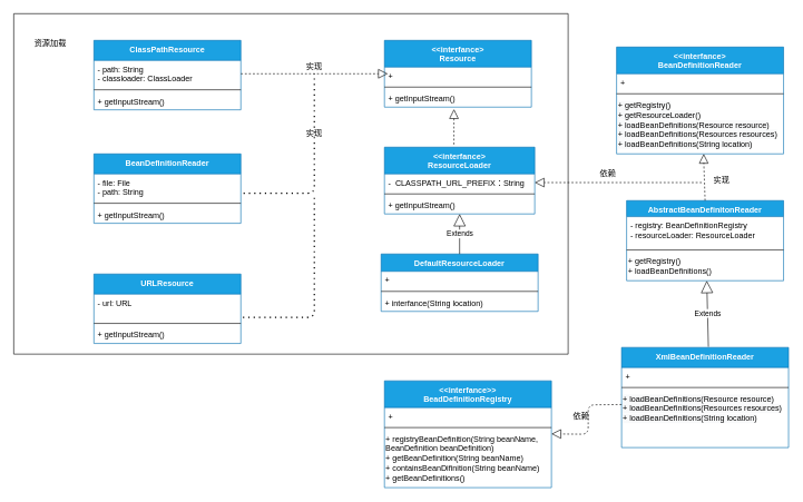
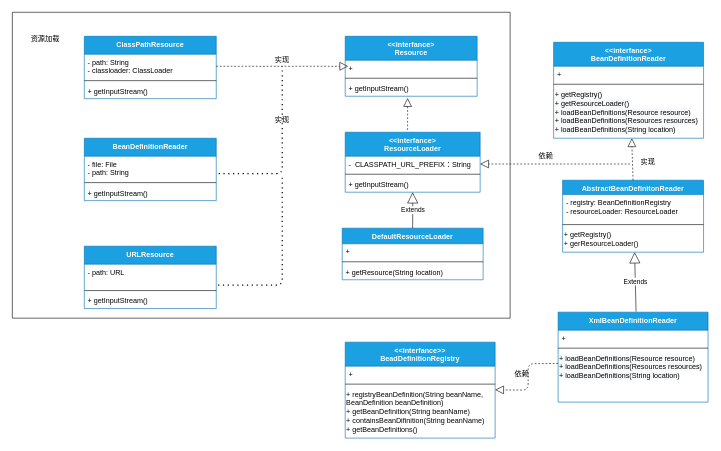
  <mxCell id="0" />
  <mxCell id="1" parent="0" />
  <mxCell id="2" value="&lt;&lt;interfance&gt;&#10;Resource" style="swimlane;fontStyle=1;align=center;verticalAlign=top;childLayout=stackLayout;horizontal=1;startSize=40;horizontalStack=0;resizeParent=1;resizeParentMax=0;resizeLast=0;collapsible=1;marginBottom=0;fillColor=#1ba1e2;strokeColor=#006EAF;fontColor=#ffffff;" vertex="1" parent="1"><mxGeometry x="575" y="60" width="220" height="100" as="geometry"><mxRectangle x="360" y="120" width="100" height="36" as="alternateBounds" /></mxGeometry></mxCell>
  <mxCell id="3" value="+ " style="text;strokeColor=none;fillColor=none;align=left;verticalAlign=top;spacingLeft=4;spacingRight=4;overflow=hidden;rotatable=0;points=[[0,0.5],[1,0.5]];portConstraint=eastwest;" vertex="1" parent="2"><mxGeometry y="40" width="220" height="26" as="geometry" /></mxCell>
  <mxCell id="4" value="" style="line;strokeWidth=1;fillColor=none;align=left;verticalAlign=middle;spacingTop=-1;spacingLeft=3;spacingRight=3;rotatable=0;labelPosition=right;points=[];portConstraint=eastwest;" vertex="1" parent="2"><mxGeometry y="66" width="220" height="8" as="geometry" /></mxCell>
  <mxCell id="5" value="+ getInputStream()" style="text;strokeColor=none;fillColor=none;align=left;verticalAlign=top;spacingLeft=4;spacingRight=4;overflow=hidden;rotatable=0;points=[[0,0.5],[1,0.5]];portConstraint=eastwest;" vertex="1" parent="2"><mxGeometry y="74" width="220" height="26" as="geometry" /></mxCell>
  <mxCell id="6" value="&lt;&lt;interfance&gt;&#10;ResourceLoader" style="swimlane;fontStyle=1;align=center;verticalAlign=top;childLayout=stackLayout;horizontal=1;startSize=40;horizontalStack=0;resizeParent=1;resizeParentMax=0;resizeLast=0;collapsible=1;marginBottom=0;fillColor=#1ba1e2;strokeColor=#006EAF;fontColor=#ffffff;" vertex="1" parent="1"><mxGeometry x="575" y="220" width="225" height="100" as="geometry"><mxRectangle x="360" y="120" width="100" height="36" as="alternateBounds" /></mxGeometry></mxCell>
  <mxCell id="7" value="-  CLASSPATH_URL_PREFIX：String" style="text;strokeColor=none;fillColor=none;align=left;verticalAlign=top;spacingLeft=4;spacingRight=4;overflow=hidden;rotatable=0;points=[[0,0.5],[1,0.5]];portConstraint=eastwest;" vertex="1" parent="6"><mxGeometry y="40" width="225" height="26" as="geometry" /></mxCell>
  <mxCell id="8" value="" style="line;strokeWidth=1;fillColor=none;align=left;verticalAlign=middle;spacingTop=-1;spacingLeft=3;spacingRight=3;rotatable=0;labelPosition=right;points=[];portConstraint=eastwest;" vertex="1" parent="6"><mxGeometry y="66" width="225" height="8" as="geometry" /></mxCell>
  <mxCell id="9" value="+ getInputStream()" style="text;strokeColor=none;fillColor=none;align=left;verticalAlign=top;spacingLeft=4;spacingRight=4;overflow=hidden;rotatable=0;points=[[0,0.5],[1,0.5]];portConstraint=eastwest;" vertex="1" parent="6"><mxGeometry y="74" width="225" height="26" as="geometry" /></mxCell>
  <mxCell id="10" value="DefaultResourceLoader" style="swimlane;fontStyle=1;align=center;verticalAlign=top;childLayout=stackLayout;horizontal=1;startSize=26;horizontalStack=0;resizeParent=1;resizeParentMax=0;resizeLast=0;collapsible=1;marginBottom=0;fillColor=#1ba1e2;strokeColor=#006EAF;fontColor=#ffffff;" vertex="1" parent="1"><mxGeometry x="570" y="380" width="235" height="86" as="geometry"><mxRectangle x="90" y="200" width="100" height="36" as="alternateBounds" /></mxGeometry></mxCell>
  <mxCell id="11" value="+ " style="text;strokeColor=none;fillColor=none;align=left;verticalAlign=top;spacingLeft=4;spacingRight=4;overflow=hidden;rotatable=0;points=[[0,0.5],[1,0.5]];portConstraint=eastwest;" vertex="1" parent="10"><mxGeometry y="26" width="235" height="26" as="geometry" /></mxCell>
  <mxCell id="12" value="" style="line;strokeWidth=1;fillColor=none;align=left;verticalAlign=middle;spacingTop=-1;spacingLeft=3;spacingRight=3;rotatable=0;labelPosition=right;points=[];portConstraint=eastwest;" vertex="1" parent="10"><mxGeometry y="52" width="235" height="8" as="geometry" /></mxCell>
- <mxCell id="13" value="+ interfance(String location)" style="text;strokeColor=none;fillColor=none;align=left;verticalAlign=top;spacingLeft=4;spacingRight=4;overflow=hidden;rotatable=0;points=[[0,0.5],[1,0.5]];portConstraint=eastwest;" vertex="1" parent="10"><mxGeometry y="60" width="235" height="26" as="geometry" /></mxCell>
+ <mxCell id="13" value="+ getResource(String location)" style="text;strokeColor=none;fillColor=none;align=left;verticalAlign=top;spacingLeft=4;spacingRight=4;overflow=hidden;rotatable=0;points=[[0,0.5],[1,0.5]];portConstraint=eastwest;" vertex="1" parent="10"><mxGeometry y="60" width="235" height="26" as="geometry" /></mxCell>
  <mxCell id="14" value="Extends" style="endArrow=block;endSize=16;endFill=0;html=1;exitX=0.5;exitY=0;exitDx=0;exitDy=0;" edge="1" parent="1" source="10"><mxGeometry width="160" relative="1" as="geometry"><mxPoint x="672.5" y="370" as="sourcePoint" /><mxPoint x="687.5" y="320" as="targetPoint" /><mxPoint as="offset" /></mxGeometry></mxCell>
  <mxCell id="15" value="" style="endArrow=block;dashed=1;endFill=0;endSize=12;html=1;entryX=0.473;entryY=1.115;entryDx=0;entryDy=0;entryPerimeter=0;" edge="1" parent="1" target="5"><mxGeometry width="160" relative="1" as="geometry"><mxPoint x="679" y="216" as="sourcePoint" /><mxPoint x="680" y="170" as="targetPoint" /></mxGeometry></mxCell>
  <mxCell id="16" value="ClassPathResource" style="swimlane;fontStyle=1;align=center;verticalAlign=top;childLayout=stackLayout;horizontal=1;startSize=30;horizontalStack=0;resizeParent=1;resizeParentMax=0;resizeLast=0;collapsible=1;marginBottom=0;fillColor=#1ba1e2;strokeColor=#006EAF;fontColor=#ffffff;" vertex="1" parent="1"><mxGeometry x="140" y="60" width="220" height="104" as="geometry"><mxRectangle x="360" y="120" width="100" height="36" as="alternateBounds" /></mxGeometry></mxCell>
  <mxCell id="17" value="- path: String&#10;- classloader: ClassLoader" style="text;strokeColor=none;fillColor=none;align=left;verticalAlign=top;spacingLeft=4;spacingRight=4;overflow=hidden;rotatable=0;points=[[0,0.5],[1,0.5]];portConstraint=eastwest;" vertex="1" parent="16"><mxGeometry y="30" width="220" height="40" as="geometry" /></mxCell>
  <mxCell id="18" value="" style="line;strokeWidth=1;fillColor=none;align=left;verticalAlign=middle;spacingTop=-1;spacingLeft=3;spacingRight=3;rotatable=0;labelPosition=right;points=[];portConstraint=eastwest;" vertex="1" parent="16"><mxGeometry y="70" width="220" height="8" as="geometry" /></mxCell>
  <mxCell id="19" value="+ getInputStream()" style="text;strokeColor=none;fillColor=none;align=left;verticalAlign=top;spacingLeft=4;spacingRight=4;overflow=hidden;rotatable=0;points=[[0,0.5],[1,0.5]];portConstraint=eastwest;" vertex="1" parent="16"><mxGeometry y="78" width="220" height="26" as="geometry" /></mxCell>
  <mxCell id="20" value="BeanDefinitionReader" style="swimlane;fontStyle=1;align=center;verticalAlign=top;childLayout=stackLayout;horizontal=1;startSize=30;horizontalStack=0;resizeParent=1;resizeParentMax=0;resizeLast=0;collapsible=1;marginBottom=0;fillColor=#1ba1e2;strokeColor=#006EAF;fontColor=#ffffff;" vertex="1" parent="1"><mxGeometry x="140" y="230" width="220" height="104" as="geometry"><mxRectangle x="360" y="120" width="100" height="36" as="alternateBounds" /></mxGeometry></mxCell>
  <mxCell id="21" value="- file: File&#10;- path: String" style="text;strokeColor=none;fillColor=none;align=left;verticalAlign=top;spacingLeft=4;spacingRight=4;overflow=hidden;rotatable=0;points=[[0,0.5],[1,0.5]];portConstraint=eastwest;" vertex="1" parent="20"><mxGeometry y="30" width="220" height="40" as="geometry" /></mxCell>
  <mxCell id="22" value="" style="line;strokeWidth=1;fillColor=none;align=left;verticalAlign=middle;spacingTop=-1;spacingLeft=3;spacingRight=3;rotatable=0;labelPosition=right;points=[];portConstraint=eastwest;" vertex="1" parent="20"><mxGeometry y="70" width="220" height="8" as="geometry" /></mxCell>
  <mxCell id="23" value="+ getInputStream()" style="text;strokeColor=none;fillColor=none;align=left;verticalAlign=top;spacingLeft=4;spacingRight=4;overflow=hidden;rotatable=0;points=[[0,0.5],[1,0.5]];portConstraint=eastwest;" vertex="1" parent="20"><mxGeometry y="78" width="220" height="26" as="geometry" /></mxCell>
  <mxCell id="24" value="URLResource" style="swimlane;fontStyle=1;align=center;verticalAlign=top;childLayout=stackLayout;horizontal=1;startSize=30;horizontalStack=0;resizeParent=1;resizeParentMax=0;resizeLast=0;collapsible=1;marginBottom=0;fillColor=#1ba1e2;strokeColor=#006EAF;fontColor=#ffffff;" vertex="1" parent="1"><mxGeometry x="140" y="410" width="220" height="104" as="geometry"><mxRectangle x="360" y="120" width="100" height="36" as="alternateBounds" /></mxGeometry></mxCell>
- <mxCell id="25" value="- url: URL" style="text;strokeColor=none;fillColor=none;align=left;verticalAlign=top;spacingLeft=4;spacingRight=4;overflow=hidden;rotatable=0;points=[[0,0.5],[1,0.5]];portConstraint=eastwest;" vertex="1" parent="24"><mxGeometry y="30" width="220" height="40" as="geometry" /></mxCell>
+ <mxCell id="25" value="- path: URL" style="text;strokeColor=none;fillColor=none;align=left;verticalAlign=top;spacingLeft=4;spacingRight=4;overflow=hidden;rotatable=0;points=[[0,0.5],[1,0.5]];portConstraint=eastwest;" vertex="1" parent="24"><mxGeometry y="30" width="220" height="40" as="geometry" /></mxCell>
  <mxCell id="26" value="" style="line;strokeWidth=1;fillColor=none;align=left;verticalAlign=middle;spacingTop=-1;spacingLeft=3;spacingRight=3;rotatable=0;labelPosition=right;points=[];portConstraint=eastwest;" vertex="1" parent="24"><mxGeometry y="70" width="220" height="8" as="geometry" /></mxCell>
  <mxCell id="27" value="+ getInputStream()" style="text;strokeColor=none;fillColor=none;align=left;verticalAlign=top;spacingLeft=4;spacingRight=4;overflow=hidden;rotatable=0;points=[[0,0.5],[1,0.5]];portConstraint=eastwest;" vertex="1" parent="24"><mxGeometry y="78" width="220" height="26" as="geometry" /></mxCell>
  <mxCell id="28" value="" style="endArrow=block;dashed=1;endFill=0;endSize=12;html=1;entryX=0.023;entryY=0.385;entryDx=0;entryDy=0;entryPerimeter=0;" edge="1" parent="1" target="3"><mxGeometry width="160" relative="1" as="geometry"><mxPoint x="360" y="110" as="sourcePoint" /><mxPoint x="520" y="110" as="targetPoint" /></mxGeometry></mxCell>
  <mxCell id="29" value="" style="endArrow=none;dashed=1;html=1;dashPattern=1 3;strokeWidth=2;exitX=1.018;exitY=0.725;exitDx=0;exitDy=0;exitPerimeter=0;" edge="1" parent="1" source="21"><mxGeometry width="50" height="50" relative="1" as="geometry"><mxPoint x="380" y="300" as="sourcePoint" /><mxPoint x="470" y="110" as="targetPoint" /><Array as="points"><mxPoint x="470" y="289" /></Array></mxGeometry></mxCell>
  <mxCell id="30" value="" style="endArrow=none;dashed=1;html=1;dashPattern=1 3;strokeWidth=2;exitX=1.014;exitY=0.875;exitDx=0;exitDy=0;exitPerimeter=0;" edge="1" parent="1" source="25"><mxGeometry width="50" height="50" relative="1" as="geometry"><mxPoint x="380" y="490" as="sourcePoint" /><mxPoint x="470" y="290" as="targetPoint" /><Array as="points"><mxPoint x="470" y="475" /></Array></mxGeometry></mxCell>
  <mxCell id="31" value="实现" style="text;html=1;strokeColor=none;fillColor=none;align=center;verticalAlign=middle;whiteSpace=wrap;rounded=0;" vertex="1" parent="1"><mxGeometry x="450" y="190" width="40" height="20" as="geometry" /></mxCell>
  <mxCell id="32" value="实现" style="text;html=1;strokeColor=none;fillColor=none;align=center;verticalAlign=middle;whiteSpace=wrap;rounded=0;" vertex="1" parent="1"><mxGeometry x="450" y="90" width="40" height="20" as="geometry" /></mxCell>
  <mxCell id="33" value="" style="swimlane;startSize=0;fillColor=none;gradientColor=none;align=left;verticalAlign=top;" vertex="1" parent="1"><mxGeometry x="20" y="20" width="830" height="510" as="geometry"><mxRectangle x="-260" y="120" width="50" height="40" as="alternateBounds" /></mxGeometry></mxCell>
  <mxCell id="34" value="资源加载" style="text;html=1;strokeColor=none;fillColor=none;align=center;verticalAlign=middle;whiteSpace=wrap;rounded=0;" vertex="1" parent="33"><mxGeometry x="5" y="30" width="100" height="30" as="geometry" /></mxCell>
  <mxCell id="35" value="&lt;&lt;interfance&gt;&#10;BeanDefinitionReader" style="swimlane;fontStyle=1;align=center;verticalAlign=top;childLayout=stackLayout;horizontal=1;startSize=40;horizontalStack=0;resizeParent=1;resizeParentMax=0;resizeLast=0;collapsible=1;marginBottom=0;fillColor=#1ba1e2;strokeColor=#006EAF;fontColor=#ffffff;" vertex="1" parent="1"><mxGeometry x="922.5" y="70" width="250" height="160" as="geometry"><mxRectangle x="360" y="120" width="100" height="36" as="alternateBounds" /></mxGeometry></mxCell>
  <mxCell id="36" value="+ " style="text;strokeColor=none;fillColor=none;align=left;verticalAlign=top;spacingLeft=4;spacingRight=4;overflow=hidden;rotatable=0;points=[[0,0.5],[1,0.5]];portConstraint=eastwest;" vertex="1" parent="35"><mxGeometry y="40" width="250" height="26" as="geometry" /></mxCell>
  <mxCell id="37" value="" style="line;strokeWidth=1;fillColor=none;align=left;verticalAlign=middle;spacingTop=-1;spacingLeft=3;spacingRight=3;rotatable=0;labelPosition=right;points=[];portConstraint=eastwest;" vertex="1" parent="35"><mxGeometry y="66" width="250" height="8" as="geometry" /></mxCell>
  <mxCell id="38" value="&lt;span style=&quot;color: rgb(0, 0, 0); font-family: helvetica; font-size: 12px; font-style: normal; font-weight: 400; letter-spacing: normal; text-align: left; text-indent: 0px; text-transform: none; word-spacing: 0px; background-color: rgb(248, 249, 250); display: inline; float: none;&quot;&gt;+ getRegistry()&lt;/span&gt;&lt;br style=&quot;padding: 0px; margin: 0px; color: rgb(0, 0, 0); font-family: helvetica; font-size: 12px; font-style: normal; font-weight: 400; letter-spacing: normal; text-align: left; text-indent: 0px; text-transform: none; word-spacing: 0px; background-color: rgb(248, 249, 250);&quot;&gt;&lt;span style=&quot;color: rgb(0, 0, 0); font-family: helvetica; font-size: 12px; font-style: normal; font-weight: 400; letter-spacing: normal; text-align: left; text-indent: 0px; text-transform: none; word-spacing: 0px; background-color: rgb(248, 249, 250); display: inline; float: none;&quot;&gt;+ getResourceLoader()&lt;/span&gt;&lt;br style=&quot;padding: 0px; margin: 0px; color: rgb(0, 0, 0); font-family: helvetica; font-size: 12px; font-style: normal; font-weight: 400; letter-spacing: normal; text-align: left; text-indent: 0px; text-transform: none; word-spacing: 0px; background-color: rgb(248, 249, 250);&quot;&gt;&lt;span style=&quot;color: rgb(0, 0, 0); font-family: helvetica; font-size: 12px; font-style: normal; font-weight: 400; letter-spacing: normal; text-align: left; text-indent: 0px; text-transform: none; word-spacing: 0px; background-color: rgb(248, 249, 250); display: inline; float: none;&quot;&gt;+ loadBeanDefinitions(Resource resource)&lt;/span&gt;&lt;br style=&quot;padding: 0px; margin: 0px; color: rgb(0, 0, 0); font-family: helvetica; font-size: 12px; font-style: normal; font-weight: 400; letter-spacing: normal; text-align: left; text-indent: 0px; text-transform: none; word-spacing: 0px; background-color: rgb(248, 249, 250);&quot;&gt;&lt;span style=&quot;color: rgb(0, 0, 0); font-family: helvetica; font-size: 12px; font-style: normal; font-weight: 400; letter-spacing: normal; text-align: left; text-indent: 0px; text-transform: none; word-spacing: 0px; background-color: rgb(248, 249, 250); display: inline; float: none;&quot;&gt;+ loadBeanDefinitions(Resources resources)&lt;/span&gt;&lt;br style=&quot;padding: 0px; margin: 0px; color: rgb(0, 0, 0); font-family: helvetica; font-size: 12px; font-style: normal; font-weight: 400; letter-spacing: normal; text-align: left; text-indent: 0px; text-transform: none; word-spacing: 0px; background-color: rgb(248, 249, 250);&quot;&gt;&lt;span style=&quot;color: rgb(0, 0, 0); font-family: helvetica; font-size: 12px; font-style: normal; font-weight: 400; letter-spacing: normal; text-align: left; text-indent: 0px; text-transform: none; word-spacing: 0px; background-color: rgb(248, 249, 250); display: inline; float: none;&quot;&gt;+ loadBeanDefinitions(String location)&lt;/span&gt;" style="text;whiteSpace=wrap;html=1;" vertex="1" parent="35"><mxGeometry y="74" width="250" height="86" as="geometry" /></mxCell>
  <mxCell id="39" value="AbstractBeanDefinitonReader" style="swimlane;fontStyle=1;align=center;verticalAlign=top;childLayout=stackLayout;horizontal=1;startSize=24;horizontalStack=0;resizeParent=1;resizeParentMax=0;resizeLast=0;collapsible=1;marginBottom=0;fillColor=#1ba1e2;strokeColor=#006EAF;fontColor=#ffffff;" vertex="1" parent="1"><mxGeometry x="937.5" y="300" width="235" height="120" as="geometry"><mxRectangle x="360" y="120" width="100" height="36" as="alternateBounds" /></mxGeometry></mxCell>
  <mxCell id="40" value="- registry: BeanDefinitionRegistry&#10;- resourceLoader: ResourceLoader" style="text;strokeColor=none;fillColor=none;align=left;verticalAlign=top;spacingLeft=4;spacingRight=4;overflow=hidden;rotatable=0;points=[[0,0.5],[1,0.5]];portConstraint=eastwest;" vertex="1" parent="39"><mxGeometry y="24" width="235" height="46" as="geometry" /></mxCell>
  <mxCell id="41" value="" style="line;strokeWidth=1;fillColor=none;align=left;verticalAlign=middle;spacingTop=-1;spacingLeft=3;spacingRight=3;rotatable=0;labelPosition=right;points=[];portConstraint=eastwest;" vertex="1" parent="39"><mxGeometry y="70" width="235" height="8" as="geometry" /></mxCell>
- <mxCell id="42" value="&lt;font face=&quot;helvetica&quot;&gt;+ getRegistry()&lt;br&gt;+ loadBeanDefinitions()&lt;br&gt;&lt;/font&gt;" style="text;whiteSpace=wrap;html=1;" vertex="1" parent="39"><mxGeometry y="78" width="235" height="42" as="geometry" /></mxCell>
+ <mxCell id="42" value="&lt;font face=&quot;helvetica&quot;&gt;+ getRegistry()&lt;br&gt;+ gerResourceLoader()&lt;br&gt;&lt;/font&gt;" style="text;whiteSpace=wrap;html=1;" vertex="1" parent="39"><mxGeometry y="78" width="235" height="42" as="geometry" /></mxCell>
  <mxCell id="43" value="XmlBeanDefinitionReader" style="swimlane;fontStyle=1;align=center;verticalAlign=top;childLayout=stackLayout;horizontal=1;startSize=30;horizontalStack=0;resizeParent=1;resizeParentMax=0;resizeLast=0;collapsible=1;marginBottom=0;fillColor=#1ba1e2;strokeColor=#006EAF;fontColor=#ffffff;" vertex="1" parent="1"><mxGeometry x="930" y="520" width="250" height="150" as="geometry"><mxRectangle x="360" y="120" width="100" height="36" as="alternateBounds" /></mxGeometry></mxCell>
  <mxCell id="44" value="+ " style="text;strokeColor=none;fillColor=none;align=left;verticalAlign=top;spacingLeft=4;spacingRight=4;overflow=hidden;rotatable=0;points=[[0,0.5],[1,0.5]];portConstraint=eastwest;" vertex="1" parent="43"><mxGeometry y="30" width="250" height="26" as="geometry" /></mxCell>
  <mxCell id="45" value="" style="line;strokeWidth=1;fillColor=none;align=left;verticalAlign=middle;spacingTop=-1;spacingLeft=3;spacingRight=3;rotatable=0;labelPosition=right;points=[];portConstraint=eastwest;" vertex="1" parent="43"><mxGeometry y="56" width="250" height="8" as="geometry" /></mxCell>
  <mxCell id="46" value="&lt;span style=&quot;color: rgb(0 , 0 , 0) ; font-family: &amp;#34;helvetica&amp;#34; ; font-size: 12px ; font-style: normal ; font-weight: 400 ; letter-spacing: normal ; text-align: left ; text-indent: 0px ; text-transform: none ; word-spacing: 0px ; background-color: rgb(248 , 249 , 250) ; display: inline ; float: none&quot;&gt;+ loadBeanDefinitions(Resource resource)&lt;/span&gt;&lt;br style=&quot;padding: 0px ; margin: 0px ; color: rgb(0 , 0 , 0) ; font-family: &amp;#34;helvetica&amp;#34; ; font-size: 12px ; font-style: normal ; font-weight: 400 ; letter-spacing: normal ; text-align: left ; text-indent: 0px ; text-transform: none ; word-spacing: 0px ; background-color: rgb(248 , 249 , 250)&quot;&gt;&lt;span style=&quot;color: rgb(0 , 0 , 0) ; font-family: &amp;#34;helvetica&amp;#34; ; font-size: 12px ; font-style: normal ; font-weight: 400 ; letter-spacing: normal ; text-align: left ; text-indent: 0px ; text-transform: none ; word-spacing: 0px ; background-color: rgb(248 , 249 , 250) ; display: inline ; float: none&quot;&gt;+ loadBeanDefinitions(Resources resources)&lt;/span&gt;&lt;br style=&quot;padding: 0px ; margin: 0px ; color: rgb(0 , 0 , 0) ; font-family: &amp;#34;helvetica&amp;#34; ; font-size: 12px ; font-style: normal ; font-weight: 400 ; letter-spacing: normal ; text-align: left ; text-indent: 0px ; text-transform: none ; word-spacing: 0px ; background-color: rgb(248 , 249 , 250)&quot;&gt;&lt;span style=&quot;color: rgb(0 , 0 , 0) ; font-family: &amp;#34;helvetica&amp;#34; ; font-size: 12px ; font-style: normal ; font-weight: 400 ; letter-spacing: normal ; text-align: left ; text-indent: 0px ; text-transform: none ; word-spacing: 0px ; background-color: rgb(248 , 249 , 250) ; display: inline ; float: none&quot;&gt;+ loadBeanDefinitions(String location)&lt;/span&gt;" style="text;whiteSpace=wrap;html=1;" vertex="1" parent="43"><mxGeometry y="64" width="250" height="86" as="geometry" /></mxCell>
  <mxCell id="47" value="" style="endArrow=block;dashed=1;endFill=0;endSize=12;html=1;exitX=0.5;exitY=0;exitDx=0;exitDy=0;" edge="1" parent="1" source="39"><mxGeometry width="160" relative="1" as="geometry"><mxPoint x="1044" y="300" as="sourcePoint" /><mxPoint x="1053" y="230" as="targetPoint" /><Array as="points"><mxPoint x="1053" y="240" /></Array></mxGeometry></mxCell>
  <mxCell id="48" value="" style="endArrow=block;dashed=1;endFill=0;endSize=12;html=1;entryX=1;entryY=0.5;entryDx=0;entryDy=0;" edge="1" parent="1" target="7"><mxGeometry width="160" relative="1" as="geometry"><mxPoint x="1050" y="273" as="sourcePoint" /><mxPoint x="900" y="250" as="targetPoint" /><Array as="points"><mxPoint x="930" y="273" /></Array></mxGeometry></mxCell>
  <mxCell id="49" value="实现" style="text;html=1;strokeColor=none;fillColor=none;align=center;verticalAlign=middle;whiteSpace=wrap;rounded=0;" vertex="1" parent="1"><mxGeometry x="1060" y="260" width="40" height="20" as="geometry" /></mxCell>
  <mxCell id="50" value="依赖" style="text;html=1;strokeColor=none;fillColor=none;align=center;verticalAlign=middle;whiteSpace=wrap;rounded=0;" vertex="1" parent="1"><mxGeometry x="890" y="250" width="40" height="20" as="geometry" /></mxCell>
  <mxCell id="51" value="&lt;&lt;interfance&gt;&gt;&#10;BeadDefinitionRegistry" style="swimlane;fontStyle=1;align=center;verticalAlign=top;childLayout=stackLayout;horizontal=1;startSize=40;horizontalStack=0;resizeParent=1;resizeParentMax=0;resizeLast=0;collapsible=1;marginBottom=0;fillColor=#1ba1e2;strokeColor=#006EAF;fontColor=#ffffff;" vertex="1" parent="1"><mxGeometry x="575" y="570" width="250" height="160" as="geometry"><mxRectangle x="360" y="120" width="100" height="36" as="alternateBounds" /></mxGeometry></mxCell>
  <mxCell id="52" value="+ " style="text;strokeColor=none;fillColor=none;align=left;verticalAlign=top;spacingLeft=4;spacingRight=4;overflow=hidden;rotatable=0;points=[[0,0.5],[1,0.5]];portConstraint=eastwest;" vertex="1" parent="51"><mxGeometry y="40" width="250" height="26" as="geometry" /></mxCell>
  <mxCell id="53" value="" style="line;strokeWidth=1;fillColor=none;align=left;verticalAlign=middle;spacingTop=-1;spacingLeft=3;spacingRight=3;rotatable=0;labelPosition=right;points=[];portConstraint=eastwest;" vertex="1" parent="51"><mxGeometry y="66" width="250" height="8" as="geometry" /></mxCell>
  <mxCell id="54" value="&lt;font face=&quot;helvetica&quot;&gt;+ registryBeanDefinition(String beanName,&lt;br&gt;BeanDefinition beanDefinition)&lt;br&gt;&lt;/font&gt;+ getBeanDefinition(String beanName)&lt;br&gt;+ containsBeanDifinition(String beanName)&lt;br&gt;+ getBeanDefinitions()" style="text;whiteSpace=wrap;html=1;" vertex="1" parent="51"><mxGeometry y="74" width="250" height="86" as="geometry" /></mxCell>
  <mxCell id="55" value="Extends" style="endArrow=block;endSize=16;endFill=0;html=1;" edge="1" parent="1"><mxGeometry width="160" relative="1" as="geometry"><mxPoint x="1060" y="519" as="sourcePoint" /><mxPoint x="1057.5" y="420" as="targetPoint" /></mxGeometry></mxCell>
  <mxCell id="56" value="" style="endArrow=block;dashed=1;endFill=0;endSize=12;html=1;entryX=1;entryY=0.5;entryDx=0;entryDy=0;exitX=0;exitY=0.25;exitDx=0;exitDy=0;" edge="1" parent="1" source="46"><mxGeometry width="160" relative="1" as="geometry"><mxPoint x="1075" y="649.5" as="sourcePoint" /><mxPoint x="825" y="649.5" as="targetPoint" /><Array as="points"><mxPoint x="880" y="606" /><mxPoint x="880" y="650" /></Array></mxGeometry></mxCell>
  <mxCell id="57" value="依赖" style="text;html=1;strokeColor=none;fillColor=none;align=center;verticalAlign=middle;whiteSpace=wrap;rounded=0;" vertex="1" parent="1"><mxGeometry x="850" y="613" width="40" height="20" as="geometry" /></mxCell>
